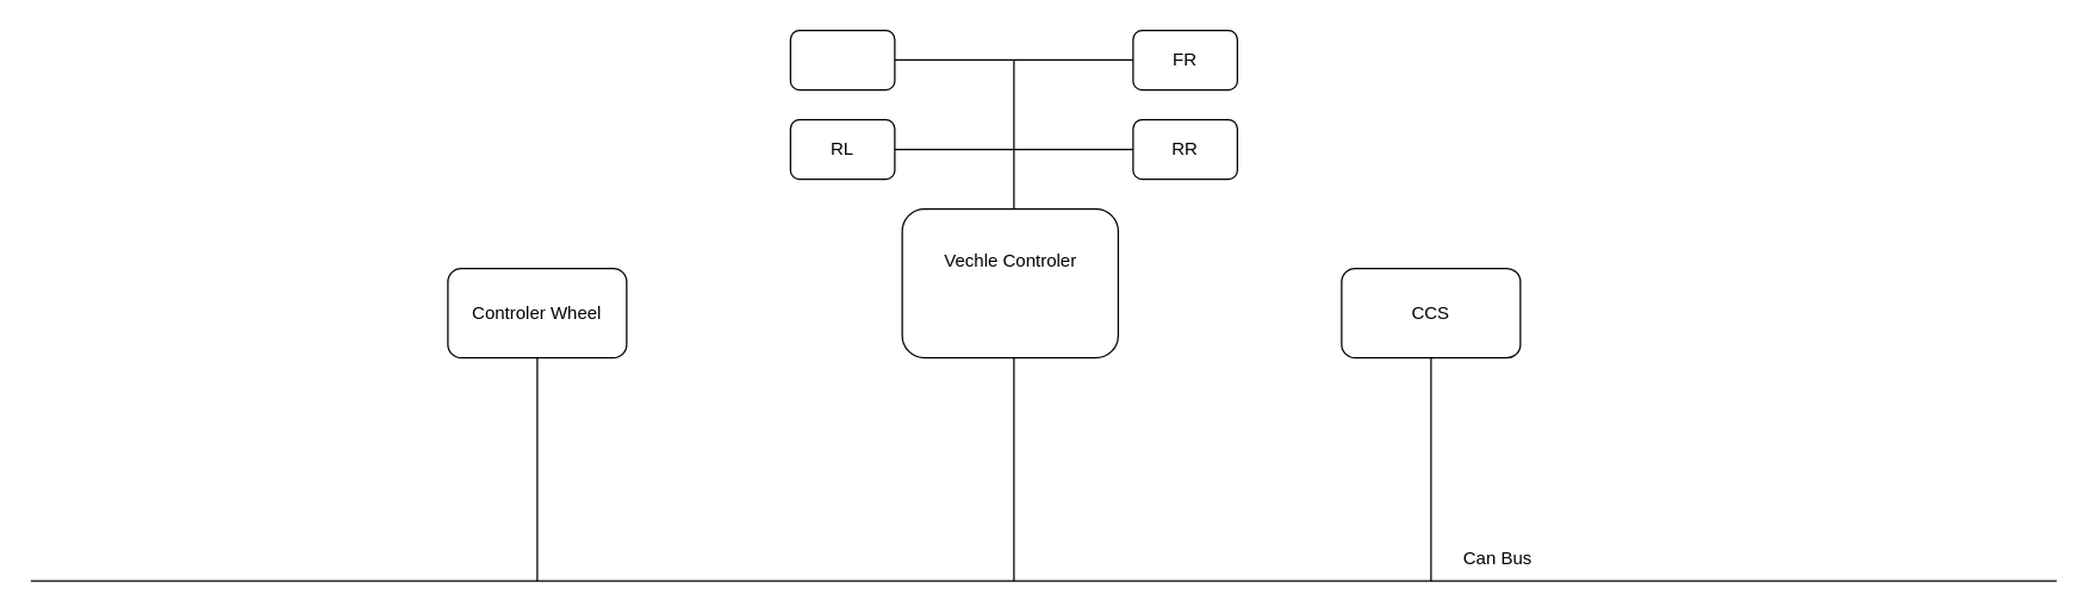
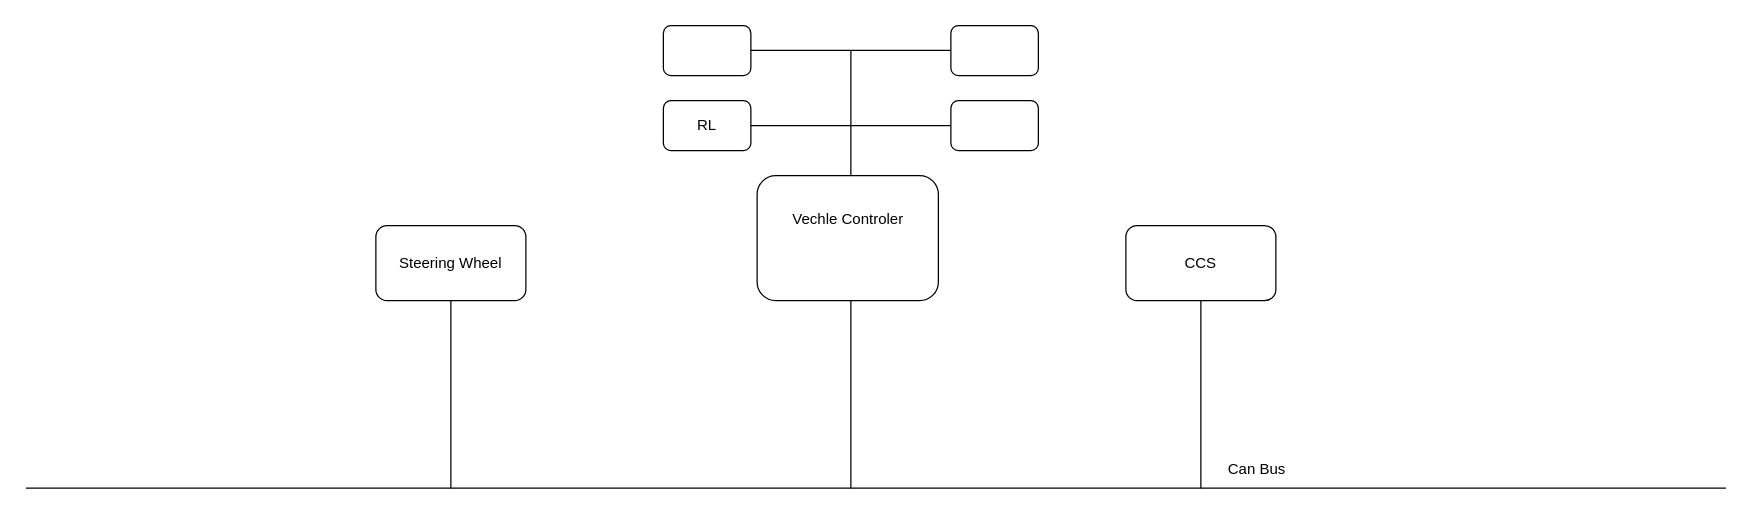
  <mxCell id="0" />
  <mxCell id="1" parent="0" />
  <mxCell id="2" value="" style="rounded=1;whiteSpace=wrap;html=1;" vertex="1" parent="1"><mxGeometry x="605" y="140" width="145" height="100" as="geometry" /></mxCell>
  <mxCell id="3" value="Vechle Controler" style="text;html=1;strokeColor=none;fillColor=none;align=center;verticalAlign=middle;whiteSpace=wrap;rounded=0;" vertex="1" parent="1"><mxGeometry x="617.5" y="160" width="120" height="30" as="geometry" /></mxCell>
  <mxCell id="4" value="" style="endArrow=none;html=1;" edge="1" parent="1"><mxGeometry width="50" height="50" relative="1" as="geometry"><mxPoint x="20" y="390" as="sourcePoint" /><mxPoint x="1380" y="390" as="targetPoint" /></mxGeometry></mxCell>
  <mxCell id="5" value="" style="endArrow=none;html=1;" edge="1" parent="1"><mxGeometry width="50" height="50" relative="1" as="geometry"><mxPoint x="680" y="390" as="sourcePoint" /><mxPoint x="680" y="240" as="targetPoint" /></mxGeometry></mxCell>
  <mxCell id="6" value="" style="rounded=1;whiteSpace=wrap;html=1;" vertex="1" parent="1"><mxGeometry x="900" y="180" width="120" height="60" as="geometry" /></mxCell>
  <mxCell id="7" value="CCS" style="text;html=1;strokeColor=none;fillColor=none;align=center;verticalAlign=middle;whiteSpace=wrap;rounded=0;" vertex="1" parent="1"><mxGeometry x="925" y="192.5" width="70" height="35" as="geometry" /></mxCell>
  <mxCell id="8" value="" style="rounded=1;whiteSpace=wrap;html=1;" vertex="1" parent="1"><mxGeometry x="300" y="180" width="120" height="60" as="geometry" /></mxCell>
  <mxCell id="9" value="Can Bus" style="text;html=1;strokeColor=none;fillColor=none;align=center;verticalAlign=middle;whiteSpace=wrap;rounded=0;" vertex="1" parent="1"><mxGeometry x="960" y="360" width="90" height="30" as="geometry" /></mxCell>
- <mxCell id="10" value="Controler Wheel" style="text;html=1;strokeColor=none;fillColor=none;align=center;verticalAlign=middle;whiteSpace=wrap;rounded=0;" vertex="1" parent="1"><mxGeometry x="310" y="190" width="100" height="40" as="geometry" /></mxCell>
+ <mxCell id="10" value="Steering Wheel" style="text;html=1;strokeColor=none;fillColor=none;align=center;verticalAlign=middle;whiteSpace=wrap;rounded=0;" vertex="1" parent="1"><mxGeometry x="310" y="190" width="100" height="40" as="geometry" /></mxCell>
  <mxCell id="11" value="" style="endArrow=none;html=1;entryX=0.5;entryY=1;entryDx=0;entryDy=0;" edge="1" parent="1" target="6"><mxGeometry width="50" height="50" relative="1" as="geometry"><mxPoint x="960" y="390" as="sourcePoint" /><mxPoint x="960" y="260" as="targetPoint" /></mxGeometry></mxCell>
  <mxCell id="12" value="" style="endArrow=none;html=1;entryX=0.5;entryY=1;entryDx=0;entryDy=0;" edge="1" parent="1" target="8"><mxGeometry width="50" height="50" relative="1" as="geometry"><mxPoint x="360" y="390" as="sourcePoint" /><mxPoint x="360" y="260" as="targetPoint" /></mxGeometry></mxCell>
  <mxCell id="13" value="" style="endArrow=none;html=1;" edge="1" parent="1"><mxGeometry width="50" height="50" relative="1" as="geometry"><mxPoint x="680" y="140" as="sourcePoint" /><mxPoint x="680" y="40" as="targetPoint" /></mxGeometry></mxCell>
  <mxCell id="14" value="" style="rounded=1;whiteSpace=wrap;html=1;" vertex="1" parent="1"><mxGeometry x="760" y="20" width="70" height="40" as="geometry" /></mxCell>
  <mxCell id="15" value="" style="rounded=1;whiteSpace=wrap;html=1;" vertex="1" parent="1"><mxGeometry x="530" y="20" width="70" height="40" as="geometry" /></mxCell>
  <mxCell id="16" value="" style="rounded=1;whiteSpace=wrap;html=1;" vertex="1" parent="1"><mxGeometry x="760" y="80" width="70" height="40" as="geometry" /></mxCell>
  <mxCell id="17" value="" style="rounded=1;whiteSpace=wrap;html=1;" vertex="1" parent="1"><mxGeometry x="530" y="80" width="70" height="40" as="geometry" /></mxCell>
  <mxCell id="18" value="" style="endArrow=none;html=1;entryX=0;entryY=0.5;entryDx=0;entryDy=0;" edge="1" parent="1" target="16"><mxGeometry width="50" height="50" relative="1" as="geometry"><mxPoint x="680" y="100" as="sourcePoint" /><mxPoint x="730" y="60" as="targetPoint" /></mxGeometry></mxCell>
  <mxCell id="19" value="" style="endArrow=none;html=1;exitX=1;exitY=0.5;exitDx=0;exitDy=0;" edge="1" parent="1" source="17"><mxGeometry width="50" height="50" relative="1" as="geometry"><mxPoint x="600" y="109.5" as="sourcePoint" /><mxPoint x="680" y="100" as="targetPoint" /></mxGeometry></mxCell>
  <mxCell id="20" value="" style="endArrow=none;html=1;entryX=0;entryY=0.5;entryDx=0;entryDy=0;" edge="1" parent="1"><mxGeometry width="50" height="50" relative="1" as="geometry"><mxPoint x="680" y="39.83" as="sourcePoint" /><mxPoint x="760" y="39.83" as="targetPoint" /></mxGeometry></mxCell>
  <mxCell id="21" value="" style="endArrow=none;html=1;entryX=0;entryY=0.5;entryDx=0;entryDy=0;" edge="1" parent="1"><mxGeometry width="50" height="50" relative="1" as="geometry"><mxPoint x="600" y="39.83" as="sourcePoint" /><mxPoint x="680" y="39.83" as="targetPoint" /></mxGeometry></mxCell>
  <mxCell id="22" value="RL" style="text;html=1;strokeColor=none;fillColor=none;align=center;verticalAlign=middle;whiteSpace=wrap;rounded=0;" vertex="1" parent="1"><mxGeometry x="545" y="90" width="40" height="20" as="geometry" /></mxCell>
- <mxCell id="23" value="FR" style="text;html=1;strokeColor=none;fillColor=none;align=center;verticalAlign=middle;whiteSpace=wrap;rounded=0;" vertex="1" parent="1"><mxGeometry x="775" y="30" width="40" height="20" as="geometry" /></mxCell>
- <mxCell id="24" value="RR" style="text;html=1;strokeColor=none;fillColor=none;align=center;verticalAlign=middle;whiteSpace=wrap;rounded=0;" vertex="1" parent="1"><mxGeometry x="775" y="90" width="40" height="20" as="geometry" /></mxCell>
